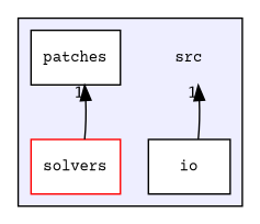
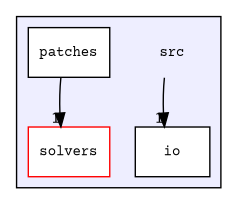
  digraph {
    compound=true
    fontname="Courier Prime"
    node [fontname="Courier Prime" fontsize=10 shape=box fillcolor=white style=filled]
    edge [fontname="Courier Prime" headlabel=1 labeldistance=1.5 labelfontname=Helvetica labelfontsize=10]
    n1 [label=src shape=plaintext fillcolor="" style=""]
    n2 [label=io]
    n3 [label=patches]
    n4 [color=red label=solvers]
    subgraph cluster_1 {
      bgcolor="#eeeeff"
      pencolor=black
      n1
      n2
      n3
      n4
    }
-   n2 -> n1
-   n4 -> n3
+   n1 -> n2
+   n3 -> n4
  }
